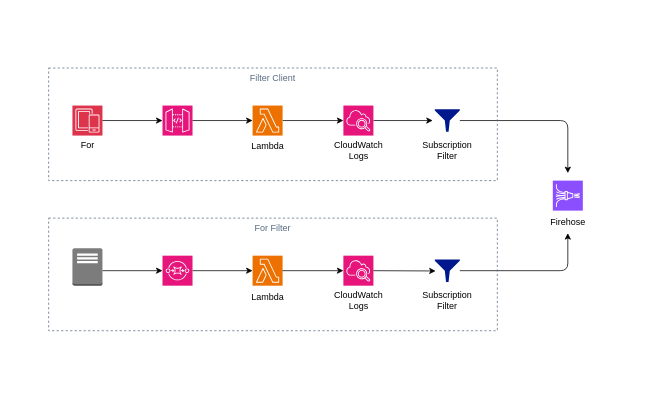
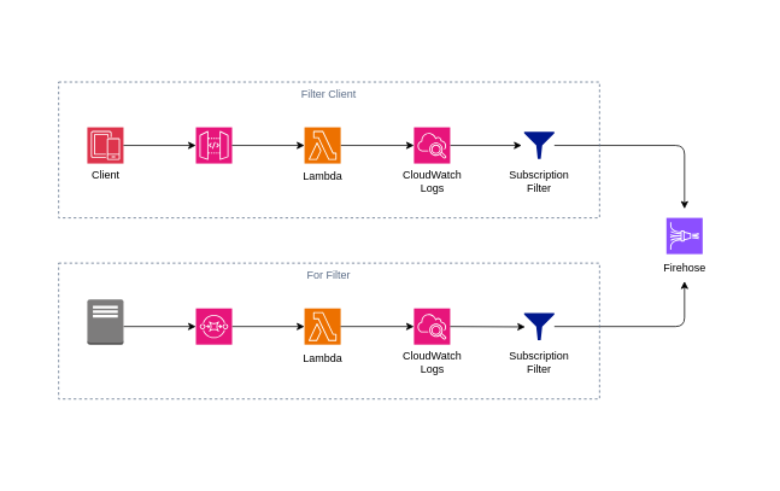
  <mxCell id="0" />
  <mxCell id="1" parent="0" />
  <mxCell id="2" value="" style="dashed=0;verticalAlign=top;fontStyle=0;whiteSpace=wrap;html=1;strokeColor=none;" vertex="1" parent="1"><mxGeometry x="20" width="820" height="500" as="geometry" y="20" /></mxCell>
  <mxCell id="3" value="" style="group;" parent="1" vertex="1" connectable="0"><mxGeometry x="91" y="140" width="549.44" height="80" as="geometry" /></mxCell>
  <mxCell id="4" value="" style="points=[[0,0,0],[0.25,0,0],[0.5,0,0],[0.75,0,0],[1,0,0],[0,1,0],[0.25,1,0],[0.5,1,0],[0.75,1,0],[1,1,0],[0,0.25,0],[0,0.5,0],[0,0.75,0],[1,0.25,0],[1,0.5,0],[1,0.75,0]];outlineConnect=0;fontColor=#232F3E;fillColor=#DD344C;strokeColor=#ffffff;dashed=0;verticalLabelPosition=bottom;verticalAlign=top;align=center;html=1;fontSize=12;fontStyle=0;aspect=fixed;shape=mxgraph.aws4.resourceIcon;resIcon=mxgraph.aws4.mobile;" parent="3" vertex="1"><mxGeometry x="5" width="40" height="40" as="geometry" /></mxCell>
  <mxCell id="5" value="" style="points=[[0,0,0],[0.25,0,0],[0.5,0,0],[0.75,0,0],[1,0,0],[0,1,0],[0.25,1,0],[0.5,1,0],[0.75,1,0],[1,1,0],[0,0.25,0],[0,0.5,0],[0,0.75,0],[1,0.25,0],[1,0.5,0],[1,0.75,0]];outlineConnect=0;fontColor=#232F3E;fillColor=#E7157B;strokeColor=#ffffff;dashed=0;verticalLabelPosition=bottom;verticalAlign=top;align=center;html=1;fontSize=12;fontStyle=0;aspect=fixed;shape=mxgraph.aws4.resourceIcon;resIcon=mxgraph.aws4.api_gateway;" parent="3" vertex="1"><mxGeometry x="125" width="40" height="40" as="geometry" /></mxCell>
  <mxCell id="6" style="edgeStyle=none;html=1;exitX=1;exitY=0.5;exitDx=0;exitDy=0;exitPerimeter=0;" parent="3" source="7" target="11" edge="1"><mxGeometry relative="1" as="geometry" /></mxCell>
  <mxCell id="7" value="" style="points=[[0,0,0],[0.25,0,0],[0.5,0,0],[0.75,0,0],[1,0,0],[0,1,0],[0.25,1,0],[0.5,1,0],[0.75,1,0],[1,1,0],[0,0.25,0],[0,0.5,0],[0,0.75,0],[1,0.25,0],[1,0.5,0],[1,0.75,0]];outlineConnect=0;fontColor=#232F3E;fillColor=#ED7100;strokeColor=#ffffff;dashed=0;verticalLabelPosition=bottom;verticalAlign=top;align=center;html=1;fontSize=12;fontStyle=0;aspect=fixed;shape=mxgraph.aws4.resourceIcon;resIcon=mxgraph.aws4.lambda;" parent="3" vertex="1"><mxGeometry x="245" width="40" height="40" as="geometry" /></mxCell>
  <mxCell id="8" value="Lambda" style="text;html=1;align=center;verticalAlign=middle;resizable=0;points=[];autosize=1;strokeColor=none;fillColor=none;" parent="3" vertex="1"><mxGeometry x="230" y="40" width="70" height="30" as="geometry" /></mxCell>
- <mxCell id="9" value="For" style="text;html=1;align=center;verticalAlign=middle;resizable=0;points=[];autosize=1;strokeColor=none;fillColor=none;" parent="3" vertex="1"><mxGeometry y="38" width="50" height="30" as="geometry" /></mxCell>
+ <mxCell id="9" value="Client" style="text;html=1;align=center;verticalAlign=middle;resizable=0;points=[];autosize=1;strokeColor=none;fillColor=none;" parent="3" vertex="1"><mxGeometry y="38" width="50" height="30" as="geometry" /></mxCell>
  <mxCell id="10" style="edgeStyle=none;html=1;exitX=1;exitY=0.5;exitDx=0;exitDy=0;exitPerimeter=0;" parent="3" source="11" edge="1"><mxGeometry relative="1" as="geometry"><mxPoint x="485" y="20" as="targetPoint" /></mxGeometry></mxCell>
  <mxCell id="11" value="" style="points=[[0,0,0],[0.25,0,0],[0.5,0,0],[0.75,0,0],[1,0,0],[0,1,0],[0.25,1,0],[0.5,1,0],[0.75,1,0],[1,1,0],[0,0.25,0],[0,0.5,0],[0,0.75,0],[1,0.25,0],[1,0.5,0],[1,0.75,0]];points=[[0,0,0],[0.25,0,0],[0.5,0,0],[0.75,0,0],[1,0,0],[0,1,0],[0.25,1,0],[0.5,1,0],[0.75,1,0],[1,1,0],[0,0.25,0],[0,0.5,0],[0,0.75,0],[1,0.25,0],[1,0.5,0],[1,0.75,0]];outlineConnect=0;fontColor=#232F3E;fillColor=#E7157B;strokeColor=#ffffff;dashed=0;verticalLabelPosition=bottom;verticalAlign=top;align=center;html=1;fontSize=12;fontStyle=0;aspect=fixed;shape=mxgraph.aws4.resourceIcon;resIcon=mxgraph.aws4.cloudwatch_2;" parent="3" vertex="1"><mxGeometry x="366" width="40" height="40" as="geometry" /></mxCell>
  <mxCell id="12" value="CloudWatch&lt;div&gt;Logs&lt;/div&gt;" style="text;html=1;align=center;verticalAlign=middle;resizable=0;points=[];autosize=1;strokeColor=none;fillColor=none;" parent="3" vertex="1"><mxGeometry x="341" y="40" width="90" height="40" as="geometry" /></mxCell>
  <mxCell id="13" value="" style="aspect=fixed;pointerEvents=1;shadow=0;dashed=0;html=1;strokeColor=none;labelPosition=center;verticalLabelPosition=bottom;verticalAlign=top;align=center;fillColor=#00188D;shape=mxgraph.mscae.enterprise.filter;" parent="3" vertex="1"><mxGeometry x="487.78" y="5" width="33.33" height="30" as="geometry" /></mxCell>
  <mxCell id="14" value="Subscription&lt;div&gt;Filter&lt;/div&gt;" style="text;html=1;align=center;verticalAlign=middle;resizable=0;points=[];autosize=1;strokeColor=none;fillColor=none;" parent="3" vertex="1"><mxGeometry x="459.44" y="40" width="90" height="40" as="geometry" /></mxCell>
  <mxCell id="15" style="edgeStyle=none;html=1;exitX=1;exitY=0.5;exitDx=0;exitDy=0;exitPerimeter=0;entryX=0;entryY=0.5;entryDx=0;entryDy=0;entryPerimeter=0;" parent="3" source="4" target="5" edge="1"><mxGeometry relative="1" as="geometry" /></mxCell>
  <mxCell id="16" style="edgeStyle=none;html=1;exitX=1;exitY=0.5;exitDx=0;exitDy=0;exitPerimeter=0;entryX=0;entryY=0.5;entryDx=0;entryDy=0;entryPerimeter=0;" parent="3" source="5" target="7" edge="1"><mxGeometry relative="1" as="geometry" /></mxCell>
  <mxCell id="17" value="" style="group;" parent="1" vertex="1" connectable="0"><mxGeometry x="86" y="330" width="554.44" height="90" as="geometry" /></mxCell>
  <mxCell id="18" style="edgeStyle=none;html=1;entryX=0;entryY=0.5;entryDx=0;entryDy=0;entryPerimeter=0;" parent="17" target="21" edge="1"><mxGeometry relative="1" as="geometry"><mxPoint x="127.5" y="25" as="targetPoint" /><mxPoint x="50" y="30" as="sourcePoint" /></mxGeometry></mxCell>
  <mxCell id="19" value="" style="outlineConnect=0;dashed=0;verticalLabelPosition=bottom;verticalAlign=top;align=center;html=1;shape=mxgraph.aws3.traditional_server;fillColor=#7D7C7C;gradientColor=none;" parent="17" vertex="1"><mxGeometry x="10" width="40" height="50" as="geometry" /></mxCell>
  <mxCell id="20" style="edgeStyle=none;html=1;exitX=1;exitY=0.5;exitDx=0;exitDy=0;exitPerimeter=0;" parent="17" source="21" target="22" edge="1"><mxGeometry relative="1" as="geometry" /></mxCell>
  <mxCell id="21" value="" style="points=[[0,0,0],[0.25,0,0],[0.5,0,0],[0.75,0,0],[1,0,0],[0,1,0],[0.25,1,0],[0.5,1,0],[0.75,1,0],[1,1,0],[0,0.25,0],[0,0.5,0],[0,0.75,0],[1,0.25,0],[1,0.5,0],[1,0.75,0]];outlineConnect=0;fontColor=#232F3E;fillColor=#E7157B;strokeColor=#ffffff;dashed=0;verticalLabelPosition=bottom;verticalAlign=top;align=center;html=1;fontSize=12;fontStyle=0;aspect=fixed;shape=mxgraph.aws4.resourceIcon;resIcon=mxgraph.aws4.sqs;" parent="17" vertex="1"><mxGeometry x="130" y="10" width="40" height="40" as="geometry" /></mxCell>
  <mxCell id="22" value="" style="points=[[0,0,0],[0.25,0,0],[0.5,0,0],[0.75,0,0],[1,0,0],[0,1,0],[0.25,1,0],[0.5,1,0],[0.75,1,0],[1,1,0],[0,0.25,0],[0,0.5,0],[0,0.75,0],[1,0.25,0],[1,0.5,0],[1,0.75,0]];outlineConnect=0;fontColor=#232F3E;fillColor=#ED7100;strokeColor=#ffffff;dashed=0;verticalLabelPosition=bottom;verticalAlign=top;align=center;html=1;fontSize=12;fontStyle=0;aspect=fixed;shape=mxgraph.aws4.resourceIcon;resIcon=mxgraph.aws4.lambda;" parent="17" vertex="1"><mxGeometry x="250" y="10" width="40" height="40" as="geometry" /></mxCell>
  <mxCell id="23" value="Lambda" style="text;html=1;align=center;verticalAlign=middle;resizable=0;points=[];autosize=1;strokeColor=none;fillColor=none;" parent="17" vertex="1"><mxGeometry x="235" y="50" width="70" height="30" as="geometry" /></mxCell>
  <mxCell id="24" value="" style="points=[[0,0,0],[0.25,0,0],[0.5,0,0],[0.75,0,0],[1,0,0],[0,1,0],[0.25,1,0],[0.5,1,0],[0.75,1,0],[1,1,0],[0,0.25,0],[0,0.5,0],[0,0.75,0],[1,0.25,0],[1,0.5,0],[1,0.75,0]];points=[[0,0,0],[0.25,0,0],[0.5,0,0],[0.75,0,0],[1,0,0],[0,1,0],[0.25,1,0],[0.5,1,0],[0.75,1,0],[1,1,0],[0,0.25,0],[0,0.5,0],[0,0.75,0],[1,0.25,0],[1,0.5,0],[1,0.75,0]];outlineConnect=0;fontColor=#232F3E;fillColor=#E7157B;strokeColor=#ffffff;dashed=0;verticalLabelPosition=bottom;verticalAlign=top;align=center;html=1;fontSize=12;fontStyle=0;aspect=fixed;shape=mxgraph.aws4.resourceIcon;resIcon=mxgraph.aws4.cloudwatch_2;" parent="17" vertex="1"><mxGeometry x="371" y="10" width="40" height="40" as="geometry" /></mxCell>
  <mxCell id="25" value="CloudWatch&lt;div&gt;Logs&lt;/div&gt;" style="text;html=1;align=center;verticalAlign=middle;resizable=0;points=[];autosize=1;strokeColor=none;fillColor=none;" parent="17" vertex="1"><mxGeometry x="346" y="50" width="90" height="40" as="geometry" /></mxCell>
  <mxCell id="26" value="" style="aspect=fixed;pointerEvents=1;shadow=0;dashed=0;html=1;strokeColor=none;labelPosition=center;verticalLabelPosition=bottom;verticalAlign=top;align=center;fillColor=#00188D;shape=mxgraph.mscae.enterprise.filter;" parent="17" vertex="1"><mxGeometry x="492.78" y="15" width="33.33" height="30" as="geometry" /></mxCell>
  <mxCell id="27" value="Subscription&lt;div&gt;Filter&lt;/div&gt;" style="text;html=1;align=center;verticalAlign=middle;resizable=0;points=[];autosize=1;strokeColor=none;fillColor=none;" parent="17" vertex="1"><mxGeometry x="464.44" y="50" width="90" height="40" as="geometry" /></mxCell>
  <mxCell id="28" style="edgeStyle=none;html=1;exitX=1;exitY=0.5;exitDx=0;exitDy=0;exitPerimeter=0;entryX=0;entryY=0.5;entryDx=0;entryDy=0;entryPerimeter=0;" parent="17" source="22" target="24" edge="1"><mxGeometry relative="1" as="geometry" /></mxCell>
  <mxCell id="29" style="edgeStyle=none;html=1;exitX=1;exitY=0.5;exitDx=0;exitDy=0;exitPerimeter=0;entryX=0.034;entryY=0.513;entryDx=0;entryDy=0;entryPerimeter=0;" parent="17" source="24" target="26" edge="1"><mxGeometry relative="1" as="geometry" /></mxCell>
  <mxCell id="30" value="" style="group;" parent="1" vertex="1" connectable="0"><mxGeometry x="721" y="240" width="70" height="70" as="geometry" /></mxCell>
  <mxCell id="31" value="" style="points=[[0,0,0],[0.25,0,0],[0.5,0,0],[0.75,0,0],[1,0,0],[0,1,0],[0.25,1,0],[0.5,1,0],[0.75,1,0],[1,1,0],[0,0.25,0],[0,0.5,0],[0,0.75,0],[1,0.25,0],[1,0.5,0],[1,0.75,0]];outlineConnect=0;fontColor=#232F3E;fillColor=#8C4FFF;strokeColor=#ffffff;dashed=0;verticalLabelPosition=bottom;verticalAlign=top;align=center;html=1;fontSize=12;fontStyle=0;aspect=fixed;shape=mxgraph.aws4.resourceIcon;resIcon=mxgraph.aws4.kinesis_data_firehose;" parent="30" vertex="1"><mxGeometry x="15" width="40" height="40" as="geometry" /></mxCell>
  <mxCell id="32" value="Firehose" style="text;html=1;align=center;verticalAlign=middle;resizable=0;points=[];autosize=1;strokeColor=none;fillColor=none;" parent="30" vertex="1"><mxGeometry y="40" width="70" height="30" as="geometry" /></mxCell>
  <mxCell id="33" style="edgeStyle=none;html=1;" parent="1" source="13" edge="1"><mxGeometry relative="1" as="geometry"><Array as="points"><mxPoint x="756" y="160" /></Array><mxPoint x="756" y="230" as="targetPoint" /></mxGeometry></mxCell>
  <mxCell id="34" style="edgeStyle=none;html=1;" parent="1" source="26" edge="1"><mxGeometry relative="1" as="geometry"><mxPoint x="756" y="310" as="targetPoint" /><Array as="points"><mxPoint x="756" y="360" /></Array></mxGeometry></mxCell>
  <mxCell id="35" value="Filter Client" style="fillColor=none;strokeColor=#5A6C86;dashed=1;verticalAlign=top;fontStyle=0;fontColor=#5A6C86;whiteSpace=wrap;html=1;" vertex="1" parent="1"><mxGeometry x="64.33" y="90" width="597.78" height="150" as="geometry" /></mxCell>
  <mxCell id="36" value="For Filter" style="fillColor=none;strokeColor=#5A6C86;dashed=1;verticalAlign=top;fontStyle=0;fontColor=#5A6C86;whiteSpace=wrap;html=1;" vertex="1" parent="1"><mxGeometry x="64.33" y="290" width="597.78" height="150" as="geometry" /></mxCell>
